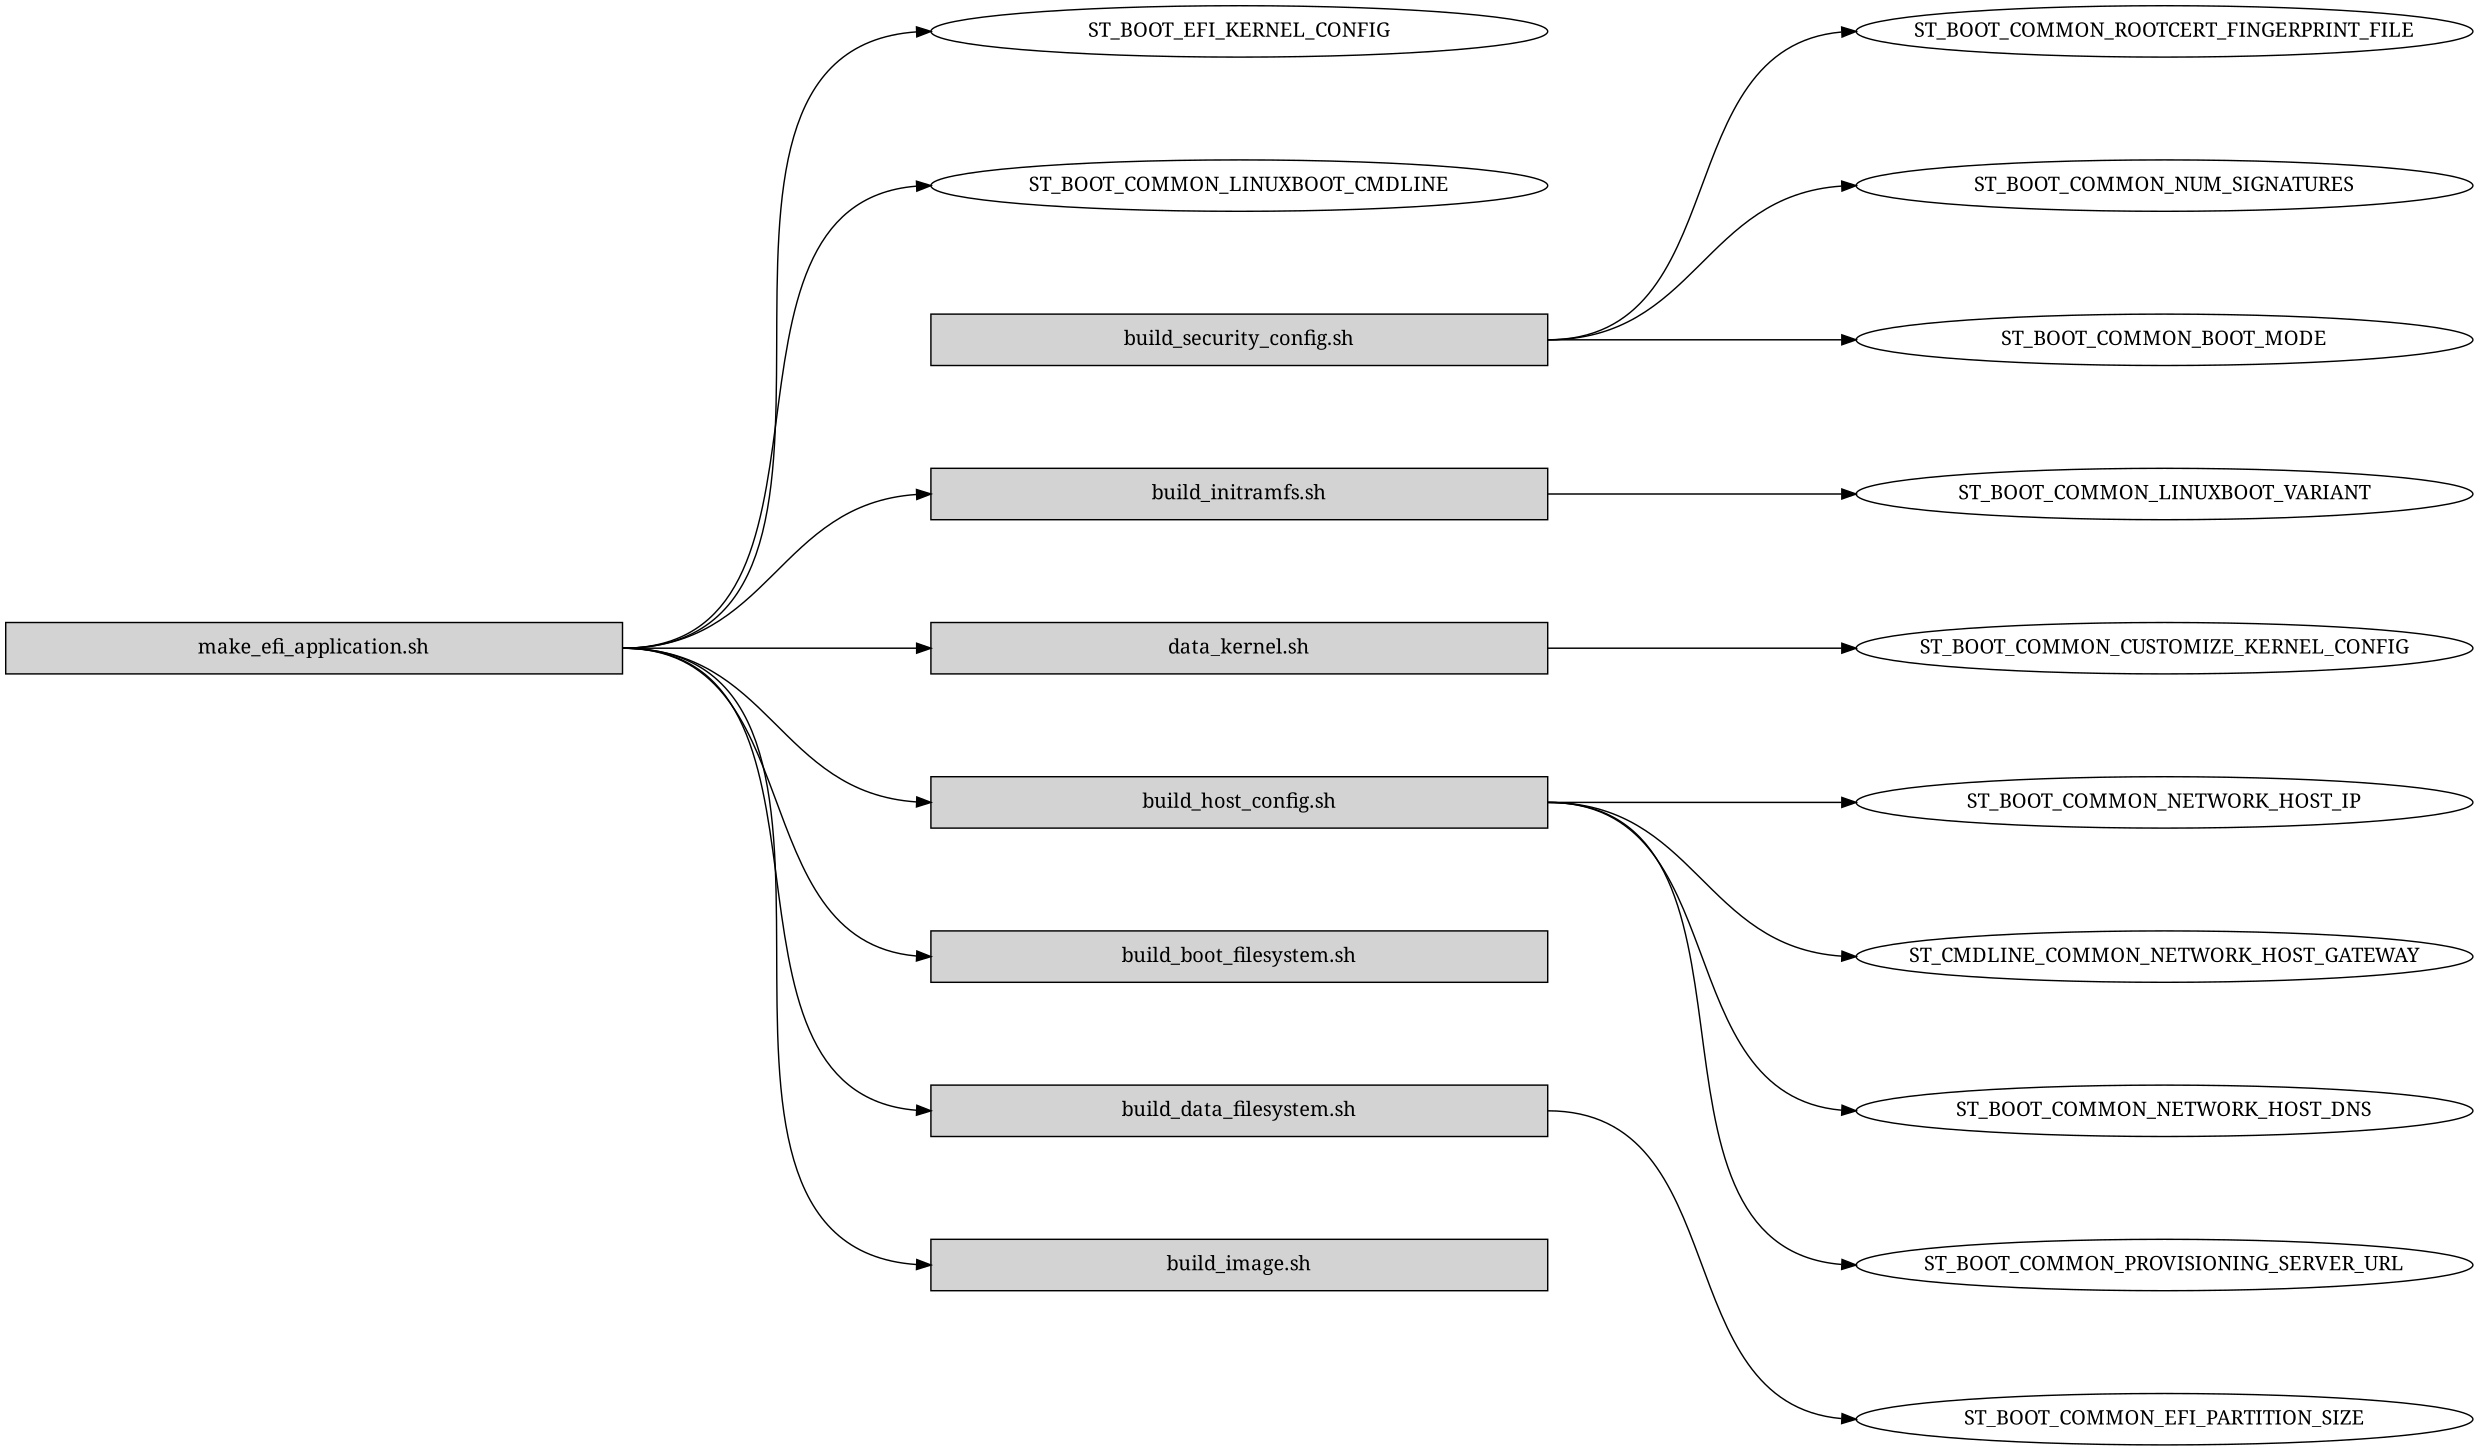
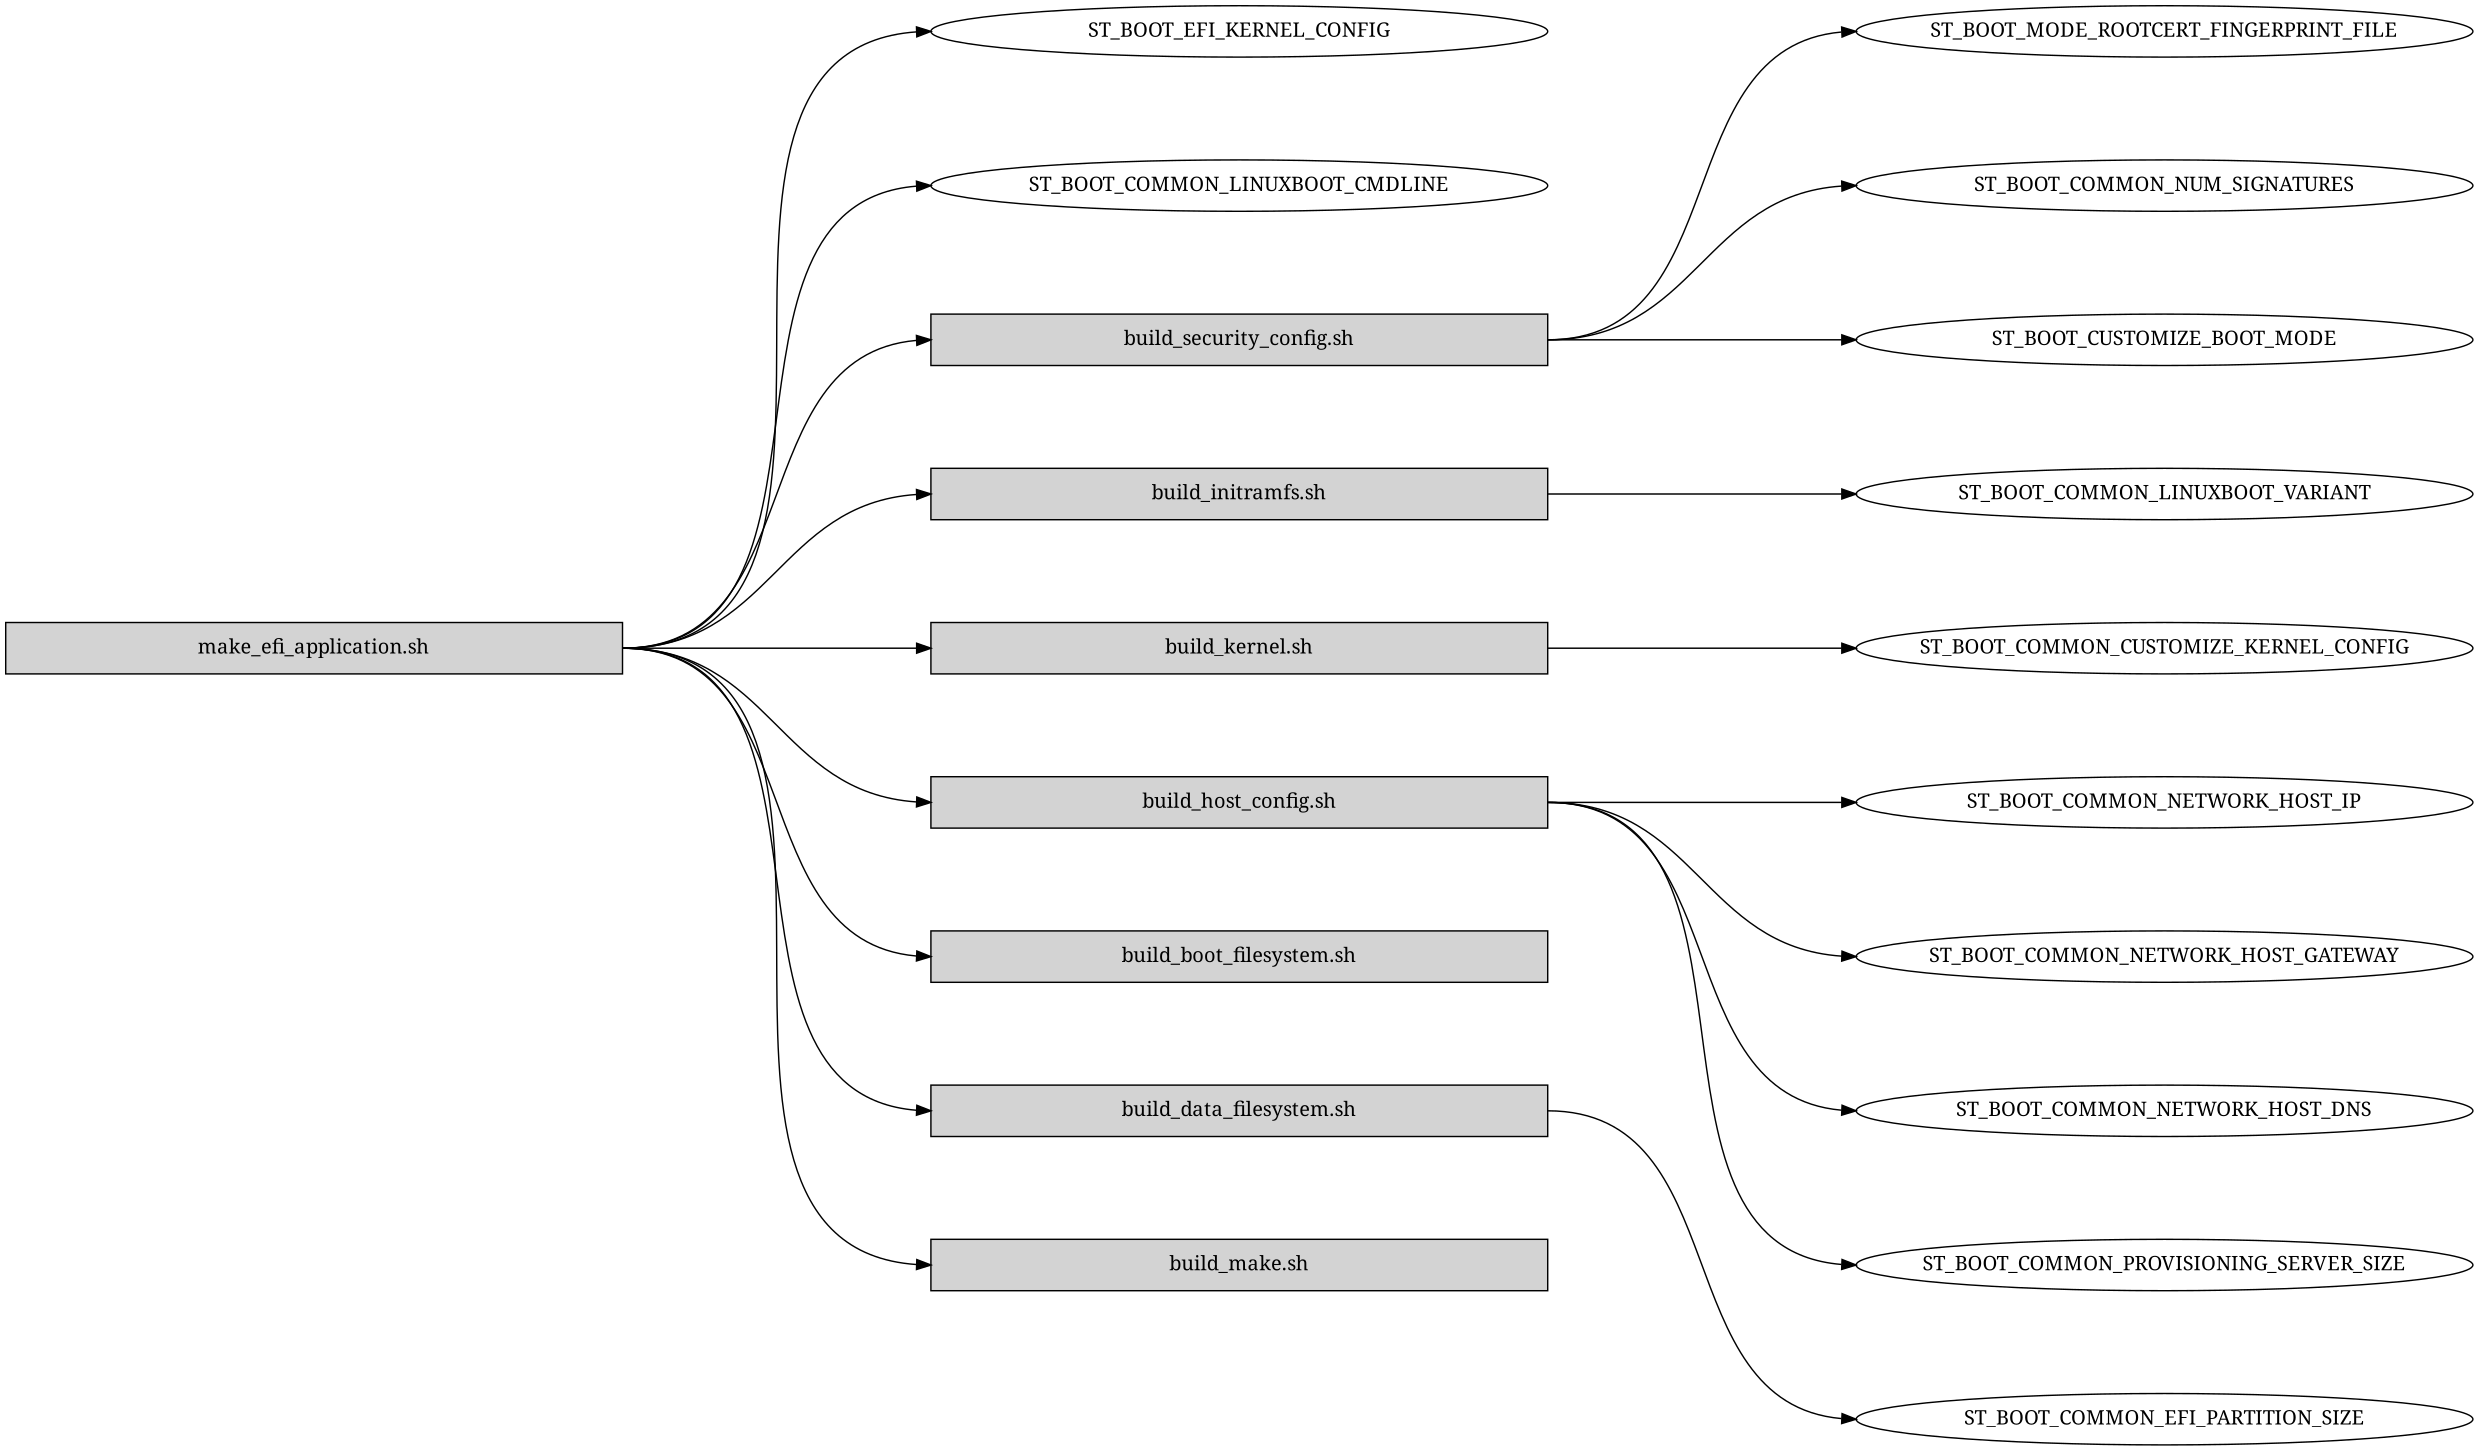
  digraph {
    constraint=false
    fontname="Noto Serif"
    nodesep=1
    rankdir=LR
    ranksep=3
    node [fixedsize=true fontname="Noto Serif" shape=ellipse style=solid]
    edge [fontname="Noto Serif" headport=w tailport=e]
-   ST_BOOT_COMMON_ROOTCERT_FINGERPRINT_FILE [width=6]
+   ST_BOOT_COMMON_ROOTCERT_FINGERPRINT_FILE [width=6 label=ST_BOOT_MODE_ROOTCERT_FINGERPRINT_FILE]
    ST_BOOT_COMMON_NUM_SIGNATURES [width=6]
-   ST_BOOT_COMMON_BOOT_MODE [width=6]
+   ST_BOOT_COMMON_BOOT_MODE [width=6 label=ST_BOOT_CUSTOMIZE_BOOT_MODE]
    ST_BOOT_COMMON_LINUXBOOT_VARIANT [constraint=false width=6]
    ST_BOOT_COMMON_CUSTOMIZE_KERNEL_CONFIG [constraint=false width=6]
    ST_BOOT_COMMON_NETWORK_HOST_IP [width=6]
-   ST_BOOT_COMMON_NETWORK_HOST_GATEWAY [width=6 label=ST_CMDLINE_COMMON_NETWORK_HOST_GATEWAY]
+   ST_BOOT_COMMON_NETWORK_HOST_GATEWAY [width=6]
    ST_BOOT_COMMON_NETWORK_HOST_DNS [width=6]
-   ST_BOOT_COMMON_PROVISIONING_SERVER_URL [width=6]
+   ST_BOOT_COMMON_PROVISIONING_SERVER_URL [width=6 label=ST_BOOT_COMMON_PROVISIONING_SERVER_SIZE]
    n10 [label=ST_BOOT_COMMON_EFI_PARTITION_SIZE width=6]
    ST_BOOT_EFI_KERNEL_CONFIG [width=6]
    ST_BOOT_COMMON_LINUXBOOT_CMDLINE [width=6]
    "make_efi_application.sh" [shape=box style=filled width=6]
    "build_security_config.sh" [shape=box style=filled width=6]
    "build_initramfs.sh" [shape=box style=filled width=6]
-   "build_kernel.sh" [shape=box style=filled width=6 label="data_kernel.sh"]
+   "build_kernel.sh" [shape=box style=filled width=6]
    "build_host_config.sh" [shape=box style=filled width=6]
    "build_boot_filesystem.sh" [shape=box style=filled width=6]
    "build_data_filesystem.sh" [shape=box style=filled width=6]
-   "build_image.sh" [shape=box style=filled width=6]
+   "build_image.sh" [shape=box style=filled width=6 label="build_make.sh"]
    subgraph sub_1 {
      ST_BOOT_COMMON_ROOTCERT_FINGERPRINT_FILE
      ST_BOOT_COMMON_NUM_SIGNATURES
      ST_BOOT_COMMON_BOOT_MODE
    }
    subgraph sub_2 {
      ST_BOOT_COMMON_LINUXBOOT_VARIANT
    }
    subgraph sub_3 {
      ST_BOOT_COMMON_CUSTOMIZE_KERNEL_CONFIG
    }
    subgraph sub_4 {
      ST_BOOT_COMMON_NETWORK_HOST_IP
      ST_BOOT_COMMON_NETWORK_HOST_GATEWAY
      ST_BOOT_COMMON_NETWORK_HOST_DNS
      ST_BOOT_COMMON_PROVISIONING_SERVER_URL
    }
    subgraph sub_5 {
      n10
    }
    subgraph sub_6 {
      ST_BOOT_EFI_KERNEL_CONFIG
      ST_BOOT_COMMON_LINUXBOOT_CMDLINE
    }
    "make_efi_application.sh" -> ST_BOOT_EFI_KERNEL_CONFIG
    "make_efi_application.sh" -> ST_BOOT_COMMON_LINUXBOOT_CMDLINE
+   "make_efi_application.sh" -> "build_security_config.sh"
    "make_efi_application.sh" -> "build_initramfs.sh"
    "make_efi_application.sh" -> "build_kernel.sh"
    "make_efi_application.sh" -> "build_host_config.sh"
    "make_efi_application.sh" -> "build_boot_filesystem.sh"
    "make_efi_application.sh" -> "build_data_filesystem.sh"
    "make_efi_application.sh" -> "build_image.sh"
    "build_security_config.sh" -> ST_BOOT_COMMON_ROOTCERT_FINGERPRINT_FILE
    "build_security_config.sh" -> ST_BOOT_COMMON_NUM_SIGNATURES
    "build_security_config.sh" -> ST_BOOT_COMMON_BOOT_MODE
    "build_initramfs.sh" -> ST_BOOT_COMMON_LINUXBOOT_VARIANT
    "build_kernel.sh" -> ST_BOOT_COMMON_CUSTOMIZE_KERNEL_CONFIG
    "build_host_config.sh" -> ST_BOOT_COMMON_NETWORK_HOST_IP
    "build_host_config.sh" -> ST_BOOT_COMMON_NETWORK_HOST_GATEWAY
    "build_host_config.sh" -> ST_BOOT_COMMON_NETWORK_HOST_DNS
    "build_host_config.sh" -> ST_BOOT_COMMON_PROVISIONING_SERVER_URL
    "build_data_filesystem.sh" -> n10
  }
